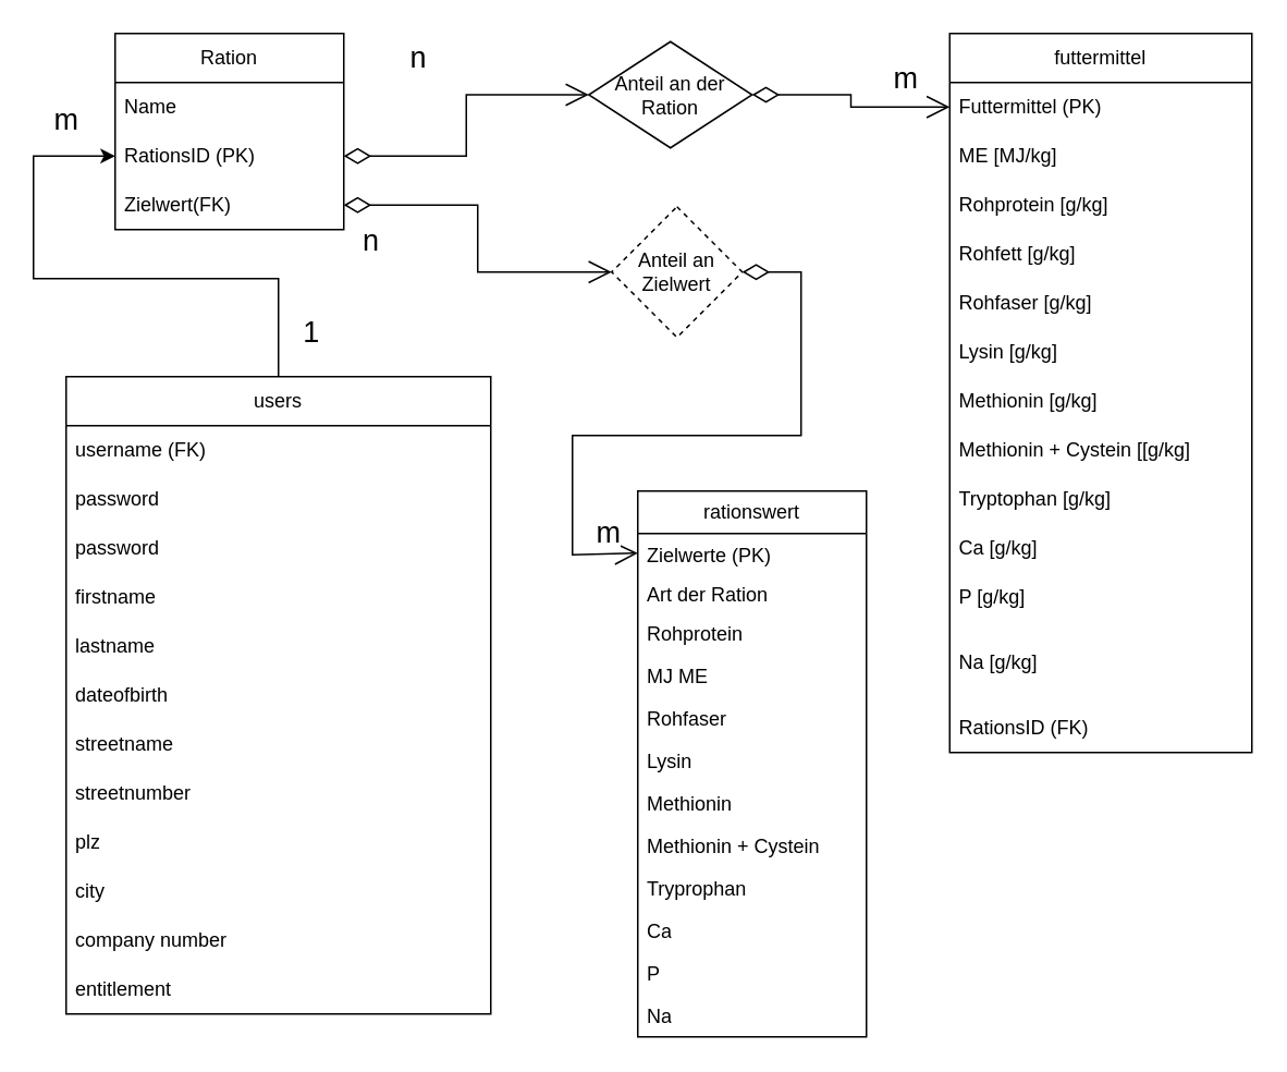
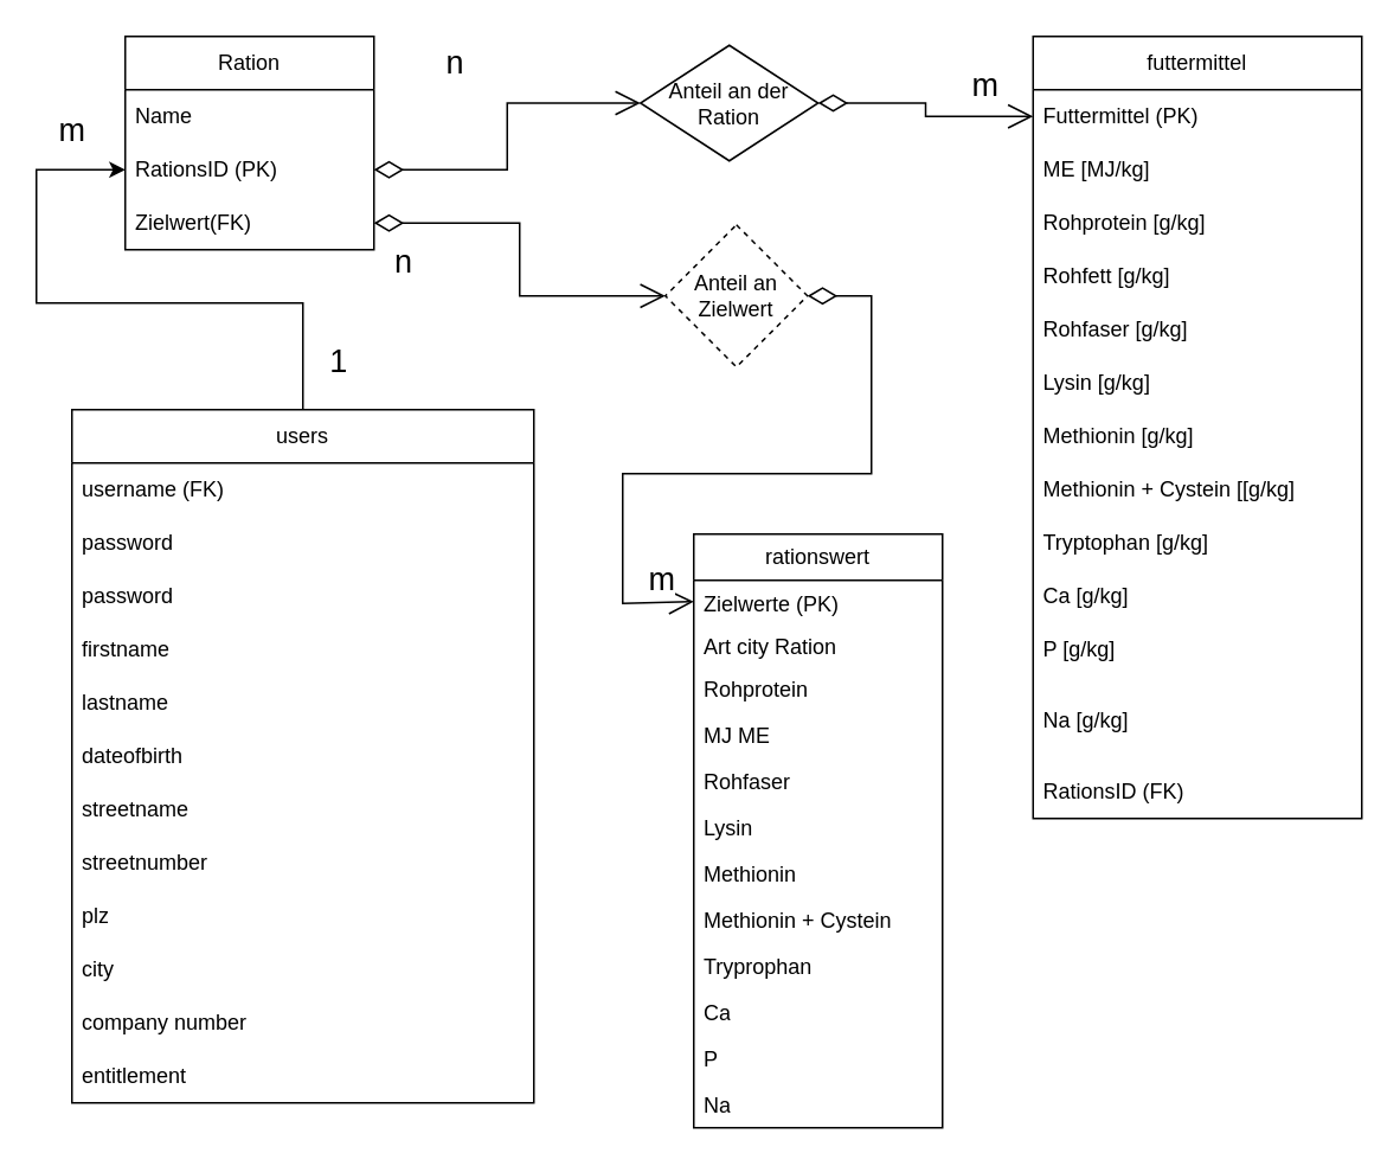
  <mxCell id="0" />
  <mxCell id="1" parent="0" />
  <mxCell id="2" style="edgeStyle=orthogonalEdgeStyle;rounded=0;orthogonalLoop=1;jettySize=auto;html=1;entryX=0;entryY=0.5;entryDx=0;entryDy=0;" parent="1" source="3" target="32" edge="1"><mxGeometry relative="1" as="geometry" /></mxCell>
  <mxCell id="3" value="users" style="swimlane;fontStyle=0;childLayout=stackLayout;horizontal=1;startSize=30;horizontalStack=0;resizeParent=1;resizeParentMax=0;resizeLast=0;collapsible=1;marginBottom=0;whiteSpace=wrap;html=1;" parent="1" vertex="1"><mxGeometry x="40" y="230" width="260" height="390" as="geometry" /></mxCell>
  <mxCell id="4" value="username (FK)" style="text;strokeColor=none;fillColor=none;align=left;verticalAlign=middle;spacingLeft=4;spacingRight=4;overflow=hidden;points=[[0,0.5],[1,0.5]];portConstraint=eastwest;rotatable=0;whiteSpace=wrap;html=1;" parent="3" vertex="1"><mxGeometry y="30" width="260" height="30" as="geometry" /></mxCell>
  <mxCell id="5" value="password&lt;span style=&quot;white-space: pre;&quot;&gt;&#09;&lt;/span&gt;" style="text;strokeColor=none;fillColor=none;align=left;verticalAlign=middle;spacingLeft=4;spacingRight=4;overflow=hidden;points=[[0,0.5],[1,0.5]];portConstraint=eastwest;rotatable=0;whiteSpace=wrap;html=1;" parent="3" vertex="1"><mxGeometry y="60" width="260" height="30" as="geometry" /></mxCell>
  <mxCell id="6" value="password&lt;span style=&quot;white-space: pre;&quot;&gt;&#09;&lt;/span&gt;" style="text;strokeColor=none;fillColor=none;align=left;verticalAlign=middle;spacingLeft=4;spacingRight=4;overflow=hidden;points=[[0,0.5],[1,0.5]];portConstraint=eastwest;rotatable=0;whiteSpace=wrap;html=1;" vertex="1" parent="3"><mxGeometry y="90" width="260" height="30" as="geometry" /></mxCell>
  <mxCell id="7" value="firstname" style="text;strokeColor=none;fillColor=none;align=left;verticalAlign=middle;spacingLeft=4;spacingRight=4;overflow=hidden;points=[[0,0.5],[1,0.5]];portConstraint=eastwest;rotatable=0;whiteSpace=wrap;html=1;" parent="3" vertex="1"><mxGeometry y="120" width="260" height="30" as="geometry" /></mxCell>
  <mxCell id="8" value="lastname" style="text;strokeColor=none;fillColor=none;align=left;verticalAlign=middle;spacingLeft=4;spacingRight=4;overflow=hidden;points=[[0,0.5],[1,0.5]];portConstraint=eastwest;rotatable=0;whiteSpace=wrap;html=1;" parent="3" vertex="1"><mxGeometry y="150" width="260" height="30" as="geometry" /></mxCell>
  <mxCell id="9" value="dateofbirth" style="text;strokeColor=none;fillColor=none;align=left;verticalAlign=middle;spacingLeft=4;spacingRight=4;overflow=hidden;points=[[0,0.5],[1,0.5]];portConstraint=eastwest;rotatable=0;whiteSpace=wrap;html=1;" parent="3" vertex="1"><mxGeometry y="180" width="260" height="30" as="geometry" /></mxCell>
  <mxCell id="10" value="streetname" style="text;strokeColor=none;fillColor=none;align=left;verticalAlign=middle;spacingLeft=4;spacingRight=4;overflow=hidden;points=[[0,0.5],[1,0.5]];portConstraint=eastwest;rotatable=0;whiteSpace=wrap;html=1;" parent="3" vertex="1"><mxGeometry y="210" width="260" height="30" as="geometry" /></mxCell>
  <mxCell id="11" value="streetnumber" style="text;strokeColor=none;fillColor=none;align=left;verticalAlign=middle;spacingLeft=4;spacingRight=4;overflow=hidden;points=[[0,0.5],[1,0.5]];portConstraint=eastwest;rotatable=0;whiteSpace=wrap;html=1;" parent="3" vertex="1"><mxGeometry y="240" width="260" height="30" as="geometry" /></mxCell>
  <mxCell id="12" value="plz" style="text;strokeColor=none;fillColor=none;align=left;verticalAlign=middle;spacingLeft=4;spacingRight=4;overflow=hidden;points=[[0,0.5],[1,0.5]];portConstraint=eastwest;rotatable=0;whiteSpace=wrap;html=1;" parent="3" vertex="1"><mxGeometry y="270" width="260" height="30" as="geometry" /></mxCell>
  <mxCell id="13" value="city" style="text;strokeColor=none;fillColor=none;align=left;verticalAlign=middle;spacingLeft=4;spacingRight=4;overflow=hidden;points=[[0,0.5],[1,0.5]];portConstraint=eastwest;rotatable=0;whiteSpace=wrap;html=1;" parent="3" vertex="1"><mxGeometry y="300" width="260" height="30" as="geometry" /></mxCell>
  <mxCell id="14" value="company number" style="text;strokeColor=none;fillColor=none;align=left;verticalAlign=middle;spacingLeft=4;spacingRight=4;overflow=hidden;points=[[0,0.5],[1,0.5]];portConstraint=eastwest;rotatable=0;whiteSpace=wrap;html=1;" parent="3" vertex="1"><mxGeometry y="330" width="260" height="30" as="geometry" /></mxCell>
  <mxCell id="15" value="entitlement" style="text;strokeColor=none;fillColor=none;align=left;verticalAlign=middle;spacingLeft=4;spacingRight=4;overflow=hidden;points=[[0,0.5],[1,0.5]];portConstraint=eastwest;rotatable=0;whiteSpace=wrap;html=1;" parent="3" vertex="1"><mxGeometry y="360" width="260" height="30" as="geometry" /></mxCell>
  <mxCell id="16" value="futtermittel" style="swimlane;fontStyle=0;childLayout=stackLayout;horizontal=1;startSize=30;horizontalStack=0;resizeParent=1;resizeParentMax=0;resizeLast=0;collapsible=1;marginBottom=0;whiteSpace=wrap;html=1;" parent="1" vertex="1"><mxGeometry x="581" y="20" width="185" height="440" as="geometry" /></mxCell>
  <mxCell id="17" value="Futtermittel (PK)" style="text;strokeColor=none;fillColor=none;align=left;verticalAlign=middle;spacingLeft=4;spacingRight=4;overflow=hidden;points=[[0,0.5],[1,0.5]];portConstraint=eastwest;rotatable=0;whiteSpace=wrap;html=1;" parent="16" vertex="1"><mxGeometry y="30" width="185" height="30" as="geometry" /></mxCell>
  <mxCell id="18" value="ME [MJ/kg]" style="text;strokeColor=none;fillColor=none;align=left;verticalAlign=middle;spacingLeft=4;spacingRight=4;overflow=hidden;points=[[0,0.5],[1,0.5]];portConstraint=eastwest;rotatable=0;whiteSpace=wrap;html=1;" parent="16" vertex="1"><mxGeometry y="60" width="185" height="30" as="geometry" /></mxCell>
  <mxCell id="19" value="Rohprotein [g/kg]" style="text;strokeColor=none;fillColor=none;align=left;verticalAlign=middle;spacingLeft=4;spacingRight=4;overflow=hidden;points=[[0,0.5],[1,0.5]];portConstraint=eastwest;rotatable=0;whiteSpace=wrap;html=1;" parent="16" vertex="1"><mxGeometry y="90" width="185" height="30" as="geometry" /></mxCell>
  <mxCell id="20" value="Rohfett [g/kg]" style="text;strokeColor=none;fillColor=none;align=left;verticalAlign=middle;spacingLeft=4;spacingRight=4;overflow=hidden;points=[[0,0.5],[1,0.5]];portConstraint=eastwest;rotatable=0;whiteSpace=wrap;html=1;" parent="16" vertex="1"><mxGeometry y="120" width="185" height="30" as="geometry" /></mxCell>
  <mxCell id="21" value="Rohfaser [g/kg]" style="text;strokeColor=none;fillColor=none;align=left;verticalAlign=middle;spacingLeft=4;spacingRight=4;overflow=hidden;points=[[0,0.5],[1,0.5]];portConstraint=eastwest;rotatable=0;whiteSpace=wrap;html=1;" parent="16" vertex="1"><mxGeometry y="150" width="185" height="30" as="geometry" /></mxCell>
  <mxCell id="22" value="Lysin [g/kg]" style="text;strokeColor=none;fillColor=none;align=left;verticalAlign=middle;spacingLeft=4;spacingRight=4;overflow=hidden;points=[[0,0.5],[1,0.5]];portConstraint=eastwest;rotatable=0;whiteSpace=wrap;html=1;" parent="16" vertex="1"><mxGeometry y="180" width="185" height="30" as="geometry" /></mxCell>
  <mxCell id="23" value="Methionin [g/kg]" style="text;strokeColor=none;fillColor=none;align=left;verticalAlign=middle;spacingLeft=4;spacingRight=4;overflow=hidden;points=[[0,0.5],[1,0.5]];portConstraint=eastwest;rotatable=0;whiteSpace=wrap;html=1;" parent="16" vertex="1"><mxGeometry y="210" width="185" height="30" as="geometry" /></mxCell>
  <mxCell id="24" value="Methionin + Cystein [[g/kg]" style="text;strokeColor=none;fillColor=none;align=left;verticalAlign=middle;spacingLeft=4;spacingRight=4;overflow=hidden;points=[[0,0.5],[1,0.5]];portConstraint=eastwest;rotatable=0;whiteSpace=wrap;html=1;" parent="16" vertex="1"><mxGeometry y="240" width="185" height="30" as="geometry" /></mxCell>
  <mxCell id="25" value="Tryptophan [g/kg]" style="text;strokeColor=none;fillColor=none;align=left;verticalAlign=middle;spacingLeft=4;spacingRight=4;overflow=hidden;points=[[0,0.5],[1,0.5]];portConstraint=eastwest;rotatable=0;whiteSpace=wrap;html=1;" parent="16" vertex="1"><mxGeometry y="270" width="185" height="30" as="geometry" /></mxCell>
  <mxCell id="26" value="Ca [g/kg]" style="text;strokeColor=none;fillColor=none;align=left;verticalAlign=middle;spacingLeft=4;spacingRight=4;overflow=hidden;points=[[0,0.5],[1,0.5]];portConstraint=eastwest;rotatable=0;whiteSpace=wrap;html=1;" parent="16" vertex="1"><mxGeometry y="300" width="185" height="30" as="geometry" /></mxCell>
  <mxCell id="27" value="P [g/kg]" style="text;strokeColor=none;fillColor=none;align=left;verticalAlign=middle;spacingLeft=4;spacingRight=4;overflow=hidden;points=[[0,0.5],[1,0.5]];portConstraint=eastwest;rotatable=0;whiteSpace=wrap;html=1;" parent="16" vertex="1"><mxGeometry y="330" width="185" height="30" as="geometry" /></mxCell>
  <mxCell id="28" value="Na [g/kg]" style="text;strokeColor=none;fillColor=none;align=left;verticalAlign=middle;spacingLeft=4;spacingRight=4;overflow=hidden;points=[[0,0.5],[1,0.5]];portConstraint=eastwest;rotatable=0;whiteSpace=wrap;html=1;" parent="16" vertex="1"><mxGeometry y="360" width="185" height="50" as="geometry" /></mxCell>
  <mxCell id="29" value="RationsID (FK)" style="text;strokeColor=none;fillColor=none;align=left;verticalAlign=middle;spacingLeft=4;spacingRight=4;overflow=hidden;points=[[0,0.5],[1,0.5]];portConstraint=eastwest;rotatable=0;whiteSpace=wrap;html=1;" parent="16" vertex="1"><mxGeometry y="410" width="185" height="30" as="geometry" /></mxCell>
  <mxCell id="30" value="Ration" style="swimlane;fontStyle=0;childLayout=stackLayout;horizontal=1;startSize=30;horizontalStack=0;resizeParent=1;resizeParentMax=0;resizeLast=0;collapsible=1;marginBottom=0;whiteSpace=wrap;html=1;" parent="1" vertex="1"><mxGeometry x="70" y="20" width="140" height="120" as="geometry" /></mxCell>
  <mxCell id="31" value="Name" style="text;strokeColor=none;fillColor=none;align=left;verticalAlign=middle;spacingLeft=4;spacingRight=4;overflow=hidden;points=[[0,0.5],[1,0.5]];portConstraint=eastwest;rotatable=0;whiteSpace=wrap;html=1;" parent="30" vertex="1"><mxGeometry y="30" width="140" height="30" as="geometry" /></mxCell>
  <mxCell id="32" value="RationsID (PK)" style="text;strokeColor=none;fillColor=none;align=left;verticalAlign=middle;spacingLeft=4;spacingRight=4;overflow=hidden;points=[[0,0.5],[1,0.5]];portConstraint=eastwest;rotatable=0;whiteSpace=wrap;html=1;" parent="30" vertex="1"><mxGeometry y="60" width="140" height="30" as="geometry" /></mxCell>
  <mxCell id="33" value="Zielwert(FK)" style="text;strokeColor=none;fillColor=none;align=left;verticalAlign=middle;spacingLeft=4;spacingRight=4;overflow=hidden;points=[[0,0.5],[1,0.5]];portConstraint=eastwest;rotatable=0;whiteSpace=wrap;html=1;" parent="30" vertex="1"><mxGeometry y="90" width="140" height="30" as="geometry" /></mxCell>
  <mxCell id="34" value="" style="endArrow=open;html=1;endSize=12;startArrow=diamondThin;startSize=14;startFill=0;edgeStyle=orthogonalEdgeStyle;rounded=0;exitX=1;exitY=0.5;exitDx=0;exitDy=0;entryX=0;entryY=0.5;entryDx=0;entryDy=0;" parent="1" source="51" target="17" edge="1"><mxGeometry relative="1" as="geometry"><mxPoint x="450" y="50" as="sourcePoint" /><mxPoint x="580" y="50" as="targetPoint" /></mxGeometry></mxCell>
  <mxCell id="35" value="&lt;font style=&quot;font-size: 18px;&quot;&gt;m&lt;/font&gt;" style="edgeLabel;resizable=0;html=1;align=right;verticalAlign=top;" parent="34" connectable="0" vertex="1"><mxGeometry x="1" relative="1" as="geometry"><mxPoint x="-20" y="-34" as="offset" /></mxGeometry></mxCell>
  <mxCell id="36" value="rationswert" style="swimlane;fontStyle=0;childLayout=stackLayout;horizontal=1;startSize=26;fillColor=none;horizontalStack=0;resizeParent=1;resizeParentMax=0;resizeLast=0;collapsible=1;marginBottom=0;whiteSpace=wrap;html=1;" parent="1" vertex="1"><mxGeometry x="390" y="300" width="140" height="334" as="geometry" /></mxCell>
  <mxCell id="37" value="Zielwerte (PK)" style="text;strokeColor=none;fillColor=none;align=left;verticalAlign=top;spacingLeft=4;spacingRight=4;overflow=hidden;rotatable=0;points=[[0,0.5],[1,0.5]];portConstraint=eastwest;whiteSpace=wrap;html=1;" parent="36" vertex="1"><mxGeometry y="26" width="140" height="24" as="geometry" /></mxCell>
- <mxCell id="38" value="Art der Ration" style="text;strokeColor=none;fillColor=none;align=left;verticalAlign=top;spacingLeft=4;spacingRight=4;overflow=hidden;rotatable=0;points=[[0,0.5],[1,0.5]];portConstraint=eastwest;whiteSpace=wrap;html=1;" parent="36" vertex="1"><mxGeometry y="50" width="140" height="24" as="geometry" /></mxCell>
+ <mxCell id="38" value="Art city Ration" style="text;strokeColor=none;fillColor=none;align=left;verticalAlign=top;spacingLeft=4;spacingRight=4;overflow=hidden;rotatable=0;points=[[0,0.5],[1,0.5]];portConstraint=eastwest;whiteSpace=wrap;html=1;" parent="36" vertex="1"><mxGeometry y="50" width="140" height="24" as="geometry" /></mxCell>
  <mxCell id="39" value="Rohprotein" style="text;strokeColor=none;fillColor=none;align=left;verticalAlign=top;spacingLeft=4;spacingRight=4;overflow=hidden;rotatable=0;points=[[0,0.5],[1,0.5]];portConstraint=eastwest;whiteSpace=wrap;html=1;" parent="36" vertex="1"><mxGeometry y="74" width="140" height="26" as="geometry" /></mxCell>
  <mxCell id="40" value="MJ ME" style="text;strokeColor=none;fillColor=none;align=left;verticalAlign=top;spacingLeft=4;spacingRight=4;overflow=hidden;rotatable=0;points=[[0,0.5],[1,0.5]];portConstraint=eastwest;whiteSpace=wrap;html=1;" parent="36" vertex="1"><mxGeometry y="100" width="140" height="26" as="geometry" /></mxCell>
  <mxCell id="41" value="Rohfaser" style="text;strokeColor=none;fillColor=none;align=left;verticalAlign=top;spacingLeft=4;spacingRight=4;overflow=hidden;rotatable=0;points=[[0,0.5],[1,0.5]];portConstraint=eastwest;whiteSpace=wrap;html=1;" parent="36" vertex="1"><mxGeometry y="126" width="140" height="26" as="geometry" /></mxCell>
  <mxCell id="42" value="Lysin&lt;br&gt;" style="text;strokeColor=none;fillColor=none;align=left;verticalAlign=top;spacingLeft=4;spacingRight=4;overflow=hidden;rotatable=0;points=[[0,0.5],[1,0.5]];portConstraint=eastwest;whiteSpace=wrap;html=1;" parent="36" vertex="1"><mxGeometry y="152" width="140" height="26" as="geometry" /></mxCell>
  <mxCell id="43" value="Methionin" style="text;strokeColor=none;fillColor=none;align=left;verticalAlign=top;spacingLeft=4;spacingRight=4;overflow=hidden;rotatable=0;points=[[0,0.5],[1,0.5]];portConstraint=eastwest;whiteSpace=wrap;html=1;" parent="36" vertex="1"><mxGeometry y="178" width="140" height="26" as="geometry" /></mxCell>
  <mxCell id="44" value="Methionin + Cystein" style="text;strokeColor=none;fillColor=none;align=left;verticalAlign=top;spacingLeft=4;spacingRight=4;overflow=hidden;rotatable=0;points=[[0,0.5],[1,0.5]];portConstraint=eastwest;whiteSpace=wrap;html=1;" parent="36" vertex="1"><mxGeometry y="204" width="140" height="26" as="geometry" /></mxCell>
  <mxCell id="45" value="Tryprophan" style="text;strokeColor=none;fillColor=none;align=left;verticalAlign=top;spacingLeft=4;spacingRight=4;overflow=hidden;rotatable=0;points=[[0,0.5],[1,0.5]];portConstraint=eastwest;whiteSpace=wrap;html=1;" parent="36" vertex="1"><mxGeometry y="230" width="140" height="26" as="geometry" /></mxCell>
  <mxCell id="46" value="Ca" style="text;strokeColor=none;fillColor=none;align=left;verticalAlign=top;spacingLeft=4;spacingRight=4;overflow=hidden;rotatable=0;points=[[0,0.5],[1,0.5]];portConstraint=eastwest;whiteSpace=wrap;html=1;" parent="36" vertex="1"><mxGeometry y="256" width="140" height="26" as="geometry" /></mxCell>
  <mxCell id="47" value="P" style="text;strokeColor=none;fillColor=none;align=left;verticalAlign=top;spacingLeft=4;spacingRight=4;overflow=hidden;rotatable=0;points=[[0,0.5],[1,0.5]];portConstraint=eastwest;whiteSpace=wrap;html=1;" parent="36" vertex="1"><mxGeometry y="282" width="140" height="26" as="geometry" /></mxCell>
  <mxCell id="48" value="Na" style="text;strokeColor=none;fillColor=none;align=left;verticalAlign=top;spacingLeft=4;spacingRight=4;overflow=hidden;rotatable=0;points=[[0,0.5],[1,0.5]];portConstraint=eastwest;whiteSpace=wrap;html=1;" parent="36" vertex="1"><mxGeometry y="308" width="140" height="26" as="geometry" /></mxCell>
  <mxCell id="49" value="" style="endArrow=open;html=1;endSize=12;startArrow=diamondThin;startSize=14;startFill=0;edgeStyle=orthogonalEdgeStyle;rounded=0;entryX=0;entryY=0.5;entryDx=0;entryDy=0;exitX=1;exitY=0.5;exitDx=0;exitDy=0;" parent="1" source="32" target="51" edge="1"><mxGeometry x="0.5" y="40" relative="1" as="geometry"><mxPoint x="220" y="50" as="sourcePoint" /><mxPoint x="330" y="50" as="targetPoint" /><Array as="points" /><mxPoint as="offset" /></mxGeometry></mxCell>
  <mxCell id="50" value="&lt;font style=&quot;font-size: 18px;&quot;&gt;n&lt;/font&gt;" style="edgeLabel;resizable=0;html=1;align=right;verticalAlign=top;" parent="49" connectable="0" vertex="1"><mxGeometry x="1" relative="1" as="geometry"><mxPoint x="-100" y="-40" as="offset" /></mxGeometry></mxCell>
  <mxCell id="51" value="Anteil an der Ration" style="rhombus;whiteSpace=wrap;html=1;" parent="1" vertex="1"><mxGeometry x="360" y="25" width="100" height="65" as="geometry" /></mxCell>
  <mxCell id="52" value="" style="endArrow=open;html=1;endSize=12;startArrow=diamondThin;startSize=14;startFill=0;edgeStyle=orthogonalEdgeStyle;rounded=0;exitX=1;exitY=0.5;exitDx=0;exitDy=0;entryX=0;entryY=0.5;entryDx=0;entryDy=0;" parent="1" source="56" target="37" edge="1"><mxGeometry relative="1" as="geometry"><mxPoint x="210" y="310" as="sourcePoint" /><mxPoint x="370" y="310" as="targetPoint" /><Array as="points"><mxPoint x="490" y="166" /><mxPoint x="490" y="266" /><mxPoint x="350" y="266" /><mxPoint x="350" y="339" /></Array></mxGeometry></mxCell>
  <mxCell id="53" value="&lt;font style=&quot;font-size: 18px;&quot;&gt;m&lt;/font&gt;" style="edgeLabel;resizable=0;html=1;align=right;verticalAlign=top;" parent="52" connectable="0" vertex="1"><mxGeometry x="1" relative="1" as="geometry"><mxPoint x="-10" y="-29" as="offset" /></mxGeometry></mxCell>
  <mxCell id="54" value="" style="endArrow=open;html=1;endSize=12;startArrow=diamondThin;startSize=14;startFill=0;edgeStyle=orthogonalEdgeStyle;rounded=0;exitX=1;exitY=0.5;exitDx=0;exitDy=0;entryX=0;entryY=0.5;entryDx=0;entryDy=0;" parent="1" source="33" target="56" edge="1"><mxGeometry relative="1" as="geometry"><mxPoint x="210" y="125" as="sourcePoint" /><mxPoint x="360" y="219" as="targetPoint" /></mxGeometry></mxCell>
  <mxCell id="55" value="&lt;font style=&quot;font-size: 18px;&quot;&gt;n&lt;/font&gt;" style="edgeLabel;resizable=0;html=1;align=left;verticalAlign=top;" parent="54" connectable="0" vertex="1"><mxGeometry x="-1" relative="1" as="geometry"><mxPoint x="10" y="5" as="offset" /></mxGeometry></mxCell>
  <mxCell id="56" value="Anteil an Zielwert" style="rhombus;whiteSpace=wrap;html=1;dashed=1;" parent="1" vertex="1"><mxGeometry x="374" y="126" width="80" height="80" as="geometry" /></mxCell>
  <mxCell id="57" value="&lt;font style=&quot;font-size: 18px;&quot;&gt;1&lt;/font&gt;" style="text;html=1;align=center;verticalAlign=middle;resizable=0;points=[];autosize=1;strokeColor=none;fillColor=none;" parent="1" vertex="1"><mxGeometry x="175" y="183" width="30" height="40" as="geometry" /></mxCell>
  <mxCell id="58" value="&lt;font style=&quot;font-size: 18px;&quot;&gt;m&lt;/font&gt;" style="text;html=1;align=center;verticalAlign=middle;resizable=0;points=[];autosize=1;strokeColor=none;fillColor=none;" parent="1" vertex="1"><mxGeometry x="20" y="53" width="40" height="40" as="geometry" /></mxCell>
